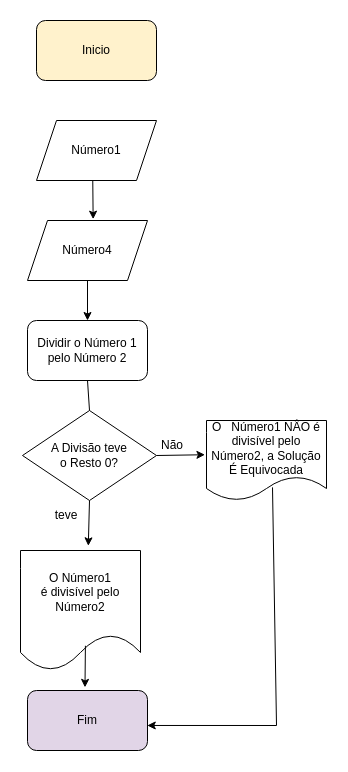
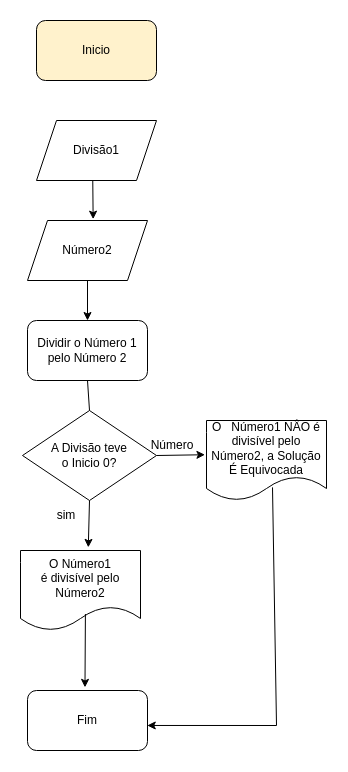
  <mxCell id="0" />
  <mxCell id="1" parent="0" />
  <mxCell id="2" value="Inicio" style="rounded=1;whiteSpace=wrap;html=1;fillColor=#fff2cc;" vertex="1" parent="1"><mxGeometry x="36" y="20" width="120" height="60" as="geometry" /></mxCell>
- <mxCell id="3" value="Número1" style="shape=parallelogram;perimeter=parallelogramPerimeter;whiteSpace=wrap;html=1;fixedSize=1;" vertex="1" parent="1"><mxGeometry x="36" y="120" width="120" height="60" as="geometry" /></mxCell>
- <mxCell id="4" value="Número4" style="shape=parallelogram;perimeter=parallelogramPerimeter;whiteSpace=wrap;html=1;fixedSize=1;" vertex="1" parent="1"><mxGeometry x="27" y="220" width="120" height="60" as="geometry" /></mxCell>
+ <mxCell id="3" value="Divisão1" style="shape=parallelogram;perimeter=parallelogramPerimeter;whiteSpace=wrap;html=1;fixedSize=1;" vertex="1" parent="1"><mxGeometry x="36" y="120" width="120" height="60" as="geometry" /></mxCell>
+ <mxCell id="4" value="Número2" style="shape=parallelogram;perimeter=parallelogramPerimeter;whiteSpace=wrap;html=1;fixedSize=1;" vertex="1" parent="1"><mxGeometry x="27" y="220" width="120" height="60" as="geometry" /></mxCell>
  <mxCell id="5" value="Dividir o Número 1 pelo Número 2" style="whiteSpace=wrap;html=1;rounded=1;" vertex="1" parent="1"><mxGeometry x="27" y="320" width="120" height="60" as="geometry" /></mxCell>
- <mxCell id="6" value="A Divisão teve&lt;br&gt;o Resto 0?" style="rhombus;whiteSpace=wrap;html=1;" vertex="1" parent="1"><mxGeometry x="22" y="410" width="134" height="90" as="geometry" /></mxCell>
- <mxCell id="7" value="O Número1&lt;br&gt;é divisível pelo Número2" style="shape=document;whiteSpace=wrap;html=1;boundedLbl=1;" vertex="1" parent="1"><mxGeometry x="20" y="550" width="120" height="120" as="geometry" /></mxCell>
+ <mxCell id="6" value="A Divisão teve&lt;br&gt;o Inicio 0?" style="rhombus;whiteSpace=wrap;html=1;" vertex="1" parent="1"><mxGeometry x="22" y="410" width="134" height="90" as="geometry" /></mxCell>
+ <mxCell id="7" value="O Número1&lt;br&gt;é divisível pelo Número2" style="shape=document;whiteSpace=wrap;html=1;boundedLbl=1;" vertex="1" parent="1"><mxGeometry x="20" y="550" width="120" height="80" as="geometry" /></mxCell>
  <mxCell id="8" value="O&amp;nbsp; &amp;nbsp;Número1 NÂO é divisível pelo Número2, a Solução&lt;br&gt;É Equivocada" style="shape=document;whiteSpace=wrap;html=1;boundedLbl=1;" vertex="1" parent="1"><mxGeometry x="206" y="420" width="120" height="80" as="geometry" /></mxCell>
- <mxCell id="9" value="Fim" style="rounded=1;whiteSpace=wrap;html=1;fillColor=#e1d5e7;" vertex="1" parent="1"><mxGeometry x="27" y="690" width="120" height="60" as="geometry" /></mxCell>
+ <mxCell id="9" value="Fim" style="rounded=1;whiteSpace=wrap;html=1;" vertex="1" parent="1"><mxGeometry x="27" y="690" width="120" height="60" as="geometry" /></mxCell>
  <mxCell id="10" value="" style="endArrow=classic;html=1;rounded=0;exitX=0.469;exitY=1.039;exitDx=0;exitDy=0;exitPerimeter=0;entryX=0.547;entryY=-0.022;entryDx=0;entryDy=0;entryPerimeter=0;" edge="1" parent="1" target="4"><mxGeometry width="50" height="50" relative="1" as="geometry"><mxPoint x="92.28" y="180" as="sourcePoint" /><mxPoint x="6" y="207.66" as="targetPoint" /></mxGeometry></mxCell>
  <mxCell id="11" value="" style="endArrow=classic;html=1;rounded=0;entryX=0.5;entryY=0;entryDx=0;entryDy=0;exitX=0.5;exitY=1;exitDx=0;exitDy=0;" edge="1" parent="1" source="4" target="5"><mxGeometry width="50" height="50" relative="1" as="geometry"><mxPoint x="6" y="320" as="sourcePoint" /><mxPoint x="56" y="270" as="targetPoint" /></mxGeometry></mxCell>
  <mxCell id="12" value="" style="endArrow=none;html=1;rounded=0;entryX=0.5;entryY=0;entryDx=0;entryDy=0;exitX=0.5;exitY=1;exitDx=0;exitDy=0;" edge="1" parent="1" source="5" target="6"><mxGeometry width="50" height="50" relative="1" as="geometry"><mxPoint x="6" y="460" as="sourcePoint" /><mxPoint x="56" y="410" as="targetPoint" /></mxGeometry></mxCell>
  <mxCell id="13" value="" style="endArrow=classic;html=1;rounded=0;entryX=0.565;entryY=-0.039;entryDx=0;entryDy=0;entryPerimeter=0;exitX=0.5;exitY=1;exitDx=0;exitDy=0;" edge="1" parent="1" source="6" target="7"><mxGeometry width="50" height="50" relative="1" as="geometry"><mxPoint x="6" y="560" as="sourcePoint" /><mxPoint x="56" y="510" as="targetPoint" /></mxGeometry></mxCell>
  <mxCell id="14" value="" style="endArrow=classic;html=1;rounded=0;entryX=-0.013;entryY=0.428;entryDx=0;entryDy=0;entryPerimeter=0;exitX=1;exitY=0.5;exitDx=0;exitDy=0;" edge="1" parent="1" source="6" target="8"><mxGeometry width="50" height="50" relative="1" as="geometry"><mxPoint x="6" y="560" as="sourcePoint" /><mxPoint x="56" y="510" as="targetPoint" /></mxGeometry></mxCell>
  <mxCell id="15" value="" style="endArrow=classic;html=1;rounded=0;exitX=0.541;exitY=0.794;exitDx=0;exitDy=0;exitPerimeter=0;entryX=0.479;entryY=-0.052;entryDx=0;entryDy=0;entryPerimeter=0;" edge="1" parent="1" source="7" target="9"><mxGeometry width="50" height="50" relative="1" as="geometry"><mxPoint x="6" y="750" as="sourcePoint" /><mxPoint x="56" y="700" as="targetPoint" /></mxGeometry></mxCell>
  <mxCell id="16" value="" style="endArrow=classic;html=1;rounded=0;entryX=0.998;entryY=0.583;entryDx=0;entryDy=0;entryPerimeter=0;exitX=0.55;exitY=0.836;exitDx=0;exitDy=0;exitPerimeter=0;" edge="1" parent="1" source="8" target="9"><mxGeometry width="50" height="50" relative="1" as="geometry"><mxPoint x="6" y="610" as="sourcePoint" /><mxPoint x="56" y="560" as="targetPoint" /><Array as="points"><mxPoint x="276" y="725" /></Array></mxGeometry></mxCell>
- <mxCell id="17" value="teve" style="text;html=1;strokeColor=none;fillColor=none;align=center;verticalAlign=middle;whiteSpace=wrap;rounded=0;" vertex="1" parent="1"><mxGeometry x="36" y="500" width="60" height="30" as="geometry" /></mxCell>
- <mxCell id="18" value="Não" style="text;html=1;strokeColor=none;fillColor=none;align=center;verticalAlign=middle;whiteSpace=wrap;rounded=0;" vertex="1" parent="1"><mxGeometry x="142" y="430" width="60" height="30" as="geometry" /></mxCell>
+ <mxCell id="17" value="sim" style="text;html=1;strokeColor=none;fillColor=none;align=center;verticalAlign=middle;whiteSpace=wrap;rounded=0;" vertex="1" parent="1"><mxGeometry x="36" y="500" width="60" height="30" as="geometry" /></mxCell>
+ <mxCell id="18" value="Número" style="text;html=1;strokeColor=none;fillColor=none;align=center;verticalAlign=middle;whiteSpace=wrap;rounded=0;" vertex="1" parent="1"><mxGeometry x="142" y="430" width="60" height="30" as="geometry" /></mxCell>
